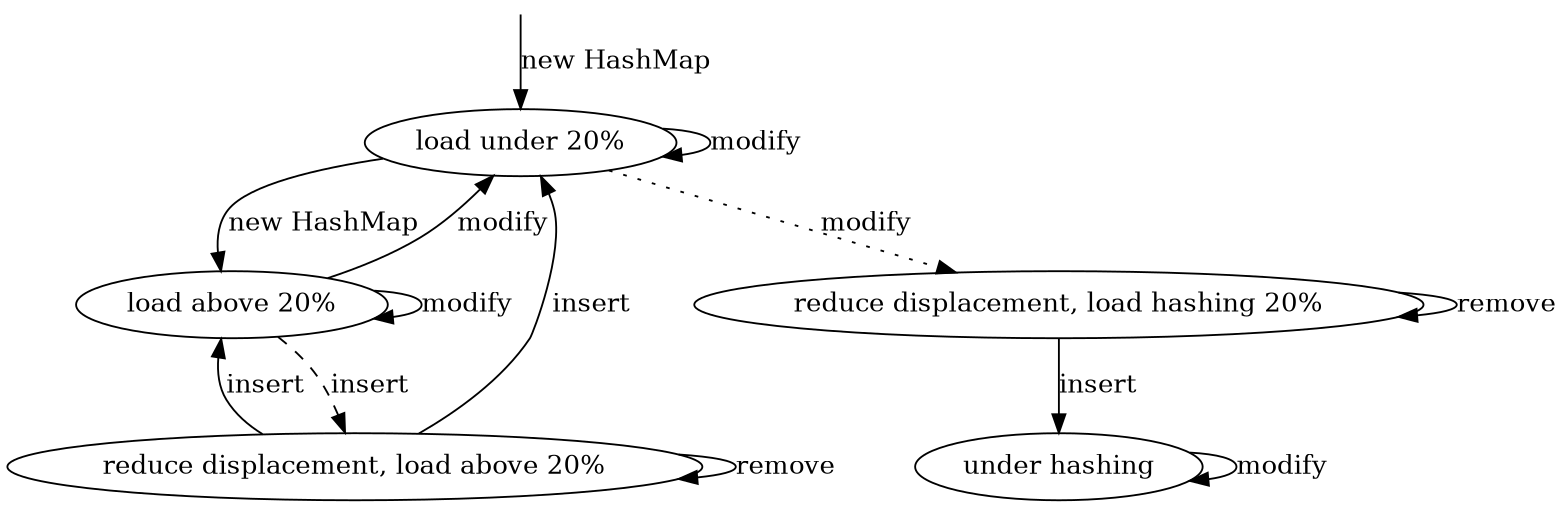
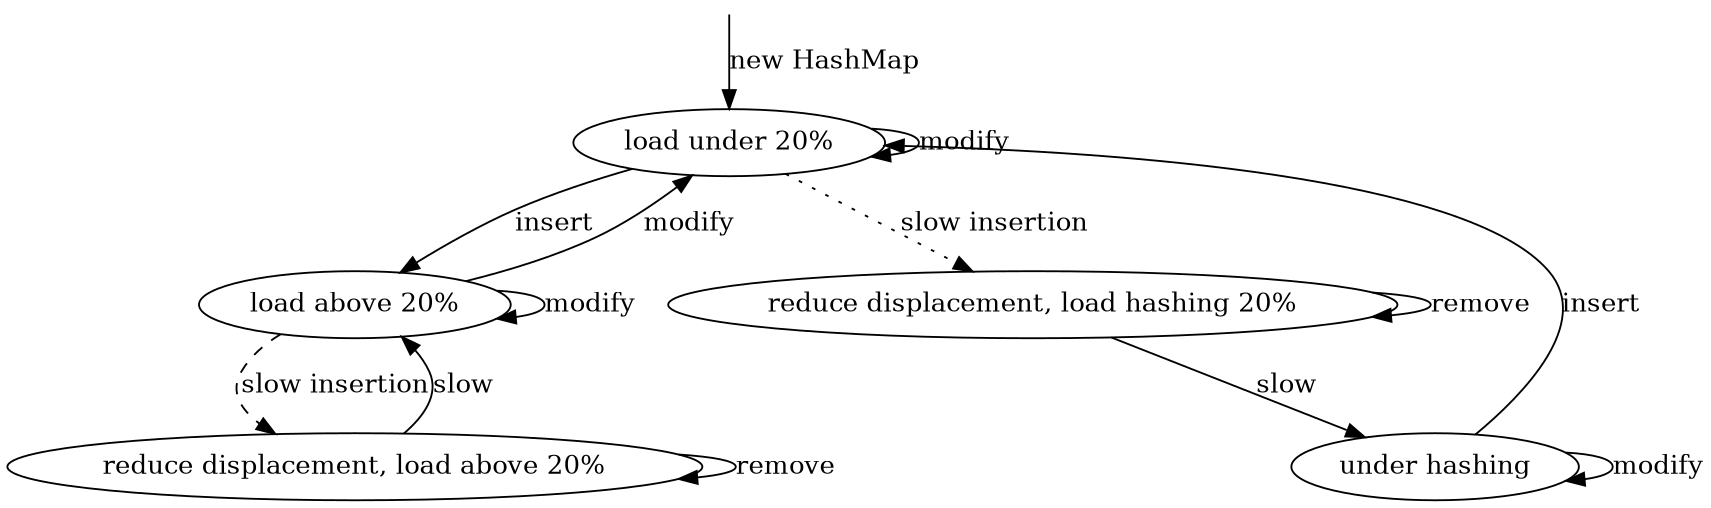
  digraph {
    node [color=black fillcolor=white style=filled]
    n1 [label="load under 20%"]
    n2 [label="load above 20%"]
    n3 [label="reduce displacement, load hashing 20%"]
    n4 [label="reduce displacement, load above 20%"]
    n5 [label="under hashing"]
    N5 [shape=point style=invis]
    n1 -> n1 [label=modify]
-   n1 -> n2 [label="new HashMap"]
-   n1 -> n3 [label=modify style=dotted]
+   n1 -> n2 [label=insert]
+   n1 -> n3 [label="slow insertion" style=dotted]
    n2 -> n1 [label=modify]
    n2 -> n2 [label=modify]
-   n2 -> n4 [label=insert style=dashed]
+   n2 -> n4 [label="slow insertion" style=dashed]
    n3 -> n3 [label=remove]
-   n3 -> n5 [label=insert]
-   n4 -> n1 [label=insert]
-   n4 -> n2 [label=insert]
+   n3 -> n5 [label=slow]
+   n5 -> n1 [label=insert]
+   n4 -> n2 [label=slow]
    n4 -> n4 [label=remove]
    n5 -> n5 [label=modify]
    N5 -> n1 [label="new HashMap"]
  }
